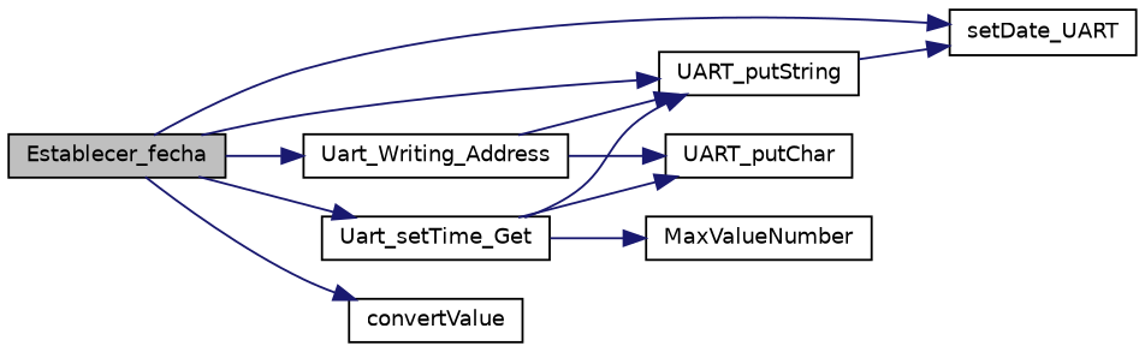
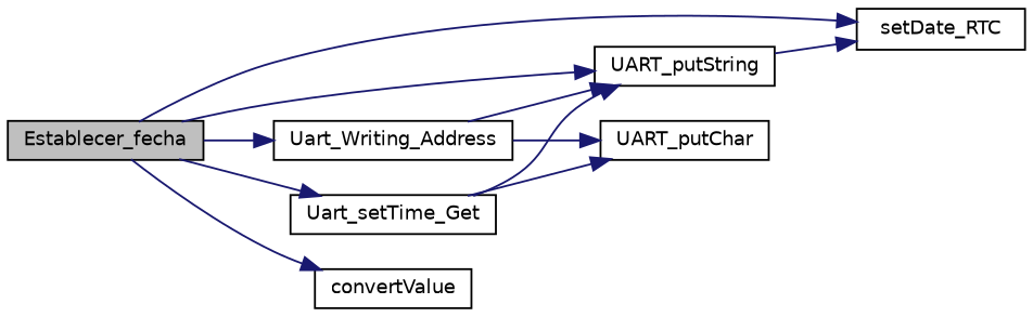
  digraph {
    rankdir=LR
    node [color=black fillcolor=white fontname=Helvetica fontsize=10 shape=record style=filled]
    edge [color=midnightblue fontname=Helvetica fontsize=10 labelfontname=Helvetica labelfontsize=10 style=solid]
    n1 [fillcolor=grey75 fontcolor=black height=0.2 label=Establecer_fecha width=0.4]
    n2 [height=0.2 label=UART_putString width=0.4]
    n3 [height=0.2 label=Uart_setTime_Get width=0.4]
    n4 [height=0.2 label=convertValue width=0.4]
-   n5 [height=0.2 label=setDate_UART width=0.4]
+   n5 [height=0.2 label=setDate_RTC width=0.4]
    n6 [height=0.2 label=Uart_Writing_Address width=0.4]
    n7 [height=0.2 label=UART_putChar width=0.4]
-   n8 [height=0.2 label=MaxValueNumber width=0.4]
    n1 -> n2
    n1 -> n3
    n1 -> n4
    n1 -> n5
    n1 -> n6
    n2 -> n5
    n3 -> n2
    n3 -> n7
-   n3 -> n8
    n6 -> n2
    n6 -> n7
  }
